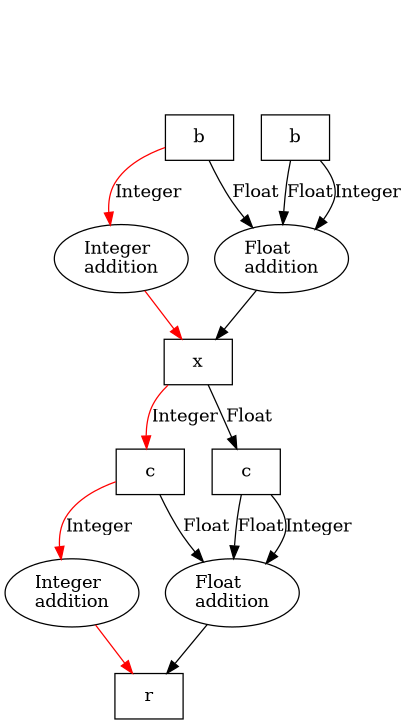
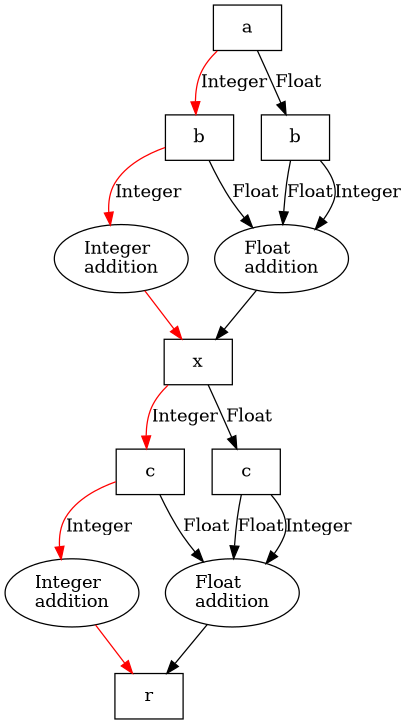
  digraph {
    node [shape=box]
+   n1 [label=a]
    n2 [label=b]
    n3 [label=b]
    n4 [label="Integer\laddition" shape=""]
    n5 [label="Float\laddition" shape=""]
    n6 [label=x]
    n7 [label=c]
    n8 [label=c]
    n9 [label="Integer\laddition" shape=""]
    n10 [label="Float\laddition" shape=""]
    n11 [label=r]
+   n1 -> n2 [color=red label=Integer]
+   n1 -> n3 [label=Float]
    n2 -> n4 [color=red label=Integer]
    n2 -> n5 [label=Float]
    n3 -> n5 [label=Float]
    n3 -> n5 [label=Integer]
    n4 -> n6 [color=red]
    n5 -> n6
    n6 -> n7 [color=red label=Integer]
    n6 -> n8 [label=Float]
    n7 -> n9 [color=red label=Integer]
    n7 -> n10 [label=Float]
    n8 -> n10 [label=Float]
    n8 -> n10 [label=Integer]
    n9 -> n11 [color=red]
    n10 -> n11
  }
